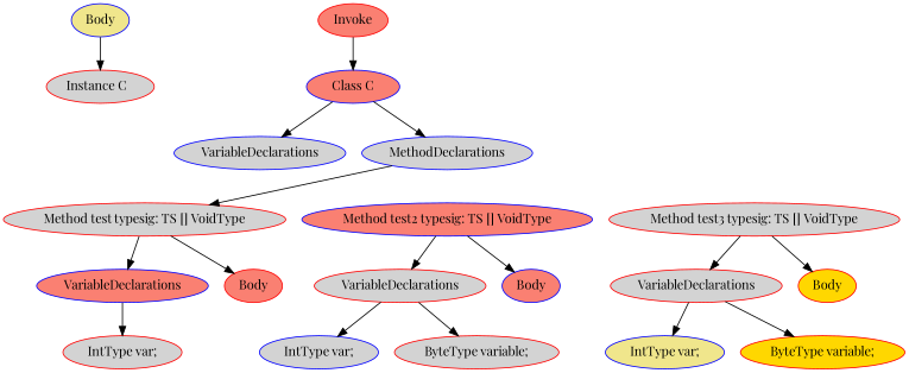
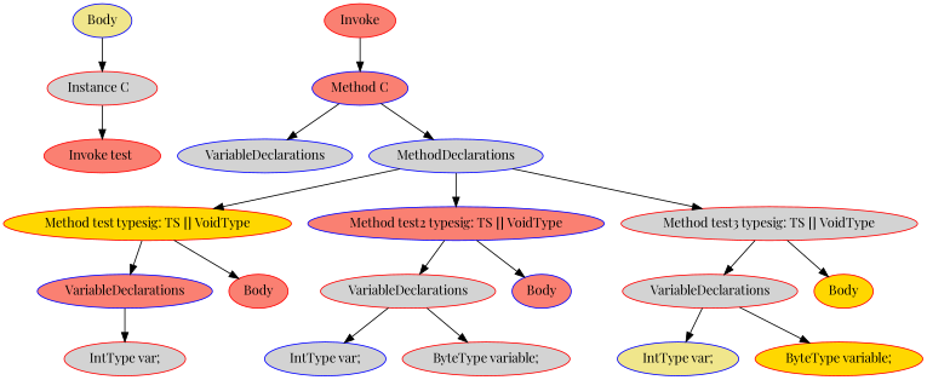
  digraph {
    fontname="Playfair Display"
    node [color=red fillcolor=lightgrey fontname="Playfair Display" style=filled]
    edge [fontname="Playfair Display"]
+   n1 [fillcolor=salmon label=" Invoke test  "]
    n2 [label="Instance C  "]
    n3 [color=blue fillcolor=khaki label=Body]
    n4 [color=blue label=VariableDeclarations]
    n5 [label=" IntType var; "]
    n6 [color=blue fillcolor=salmon label=VariableDeclarations]
    n7 [fillcolor=salmon label=Body]
-   n8 [label="Method test typesig: TS [] VoidType"]
+   n8 [fillcolor=gold label="Method test typesig: TS [] VoidType"]
    n9 [color=blue label=" IntType var; "]
    n10 [label=" ByteType variable; "]
    n11 [label=VariableDeclarations]
    n12 [color=blue fillcolor=salmon label=Body]
    n13 [color=blue fillcolor=salmon label="Method test2 typesig: TS [] VoidType"]
    n14 [color=blue fillcolor=khaki label=" IntType var; "]
    n15 [fillcolor=gold label=" ByteType variable; "]
    n16 [label=VariableDeclarations]
    n17 [fillcolor=gold label=Body]
    n18 [label="Method test3 typesig: TS [] VoidType"]
    n19 [color=blue label=MethodDeclarations]
-   n20 [color=blue fillcolor=salmon label="Class C"]
+   n20 [color=blue fillcolor=salmon label="Method C"]
    n21 [fillcolor=salmon label=Invoke]
+   n2 -> n1
    n3 -> n2
    n6 -> n5
    n8 -> n6
    n8 -> n7
    n11 -> n9
    n11 -> n10
    n13 -> n11
    n13 -> n12
    n16 -> n14
    n16 -> n15
    n18 -> n16
    n18 -> n17
    n19 -> n8
+   n19 -> n13
+   n19 -> n18
    n20 -> n4
    n20 -> n19
    n21 -> n20
  }
